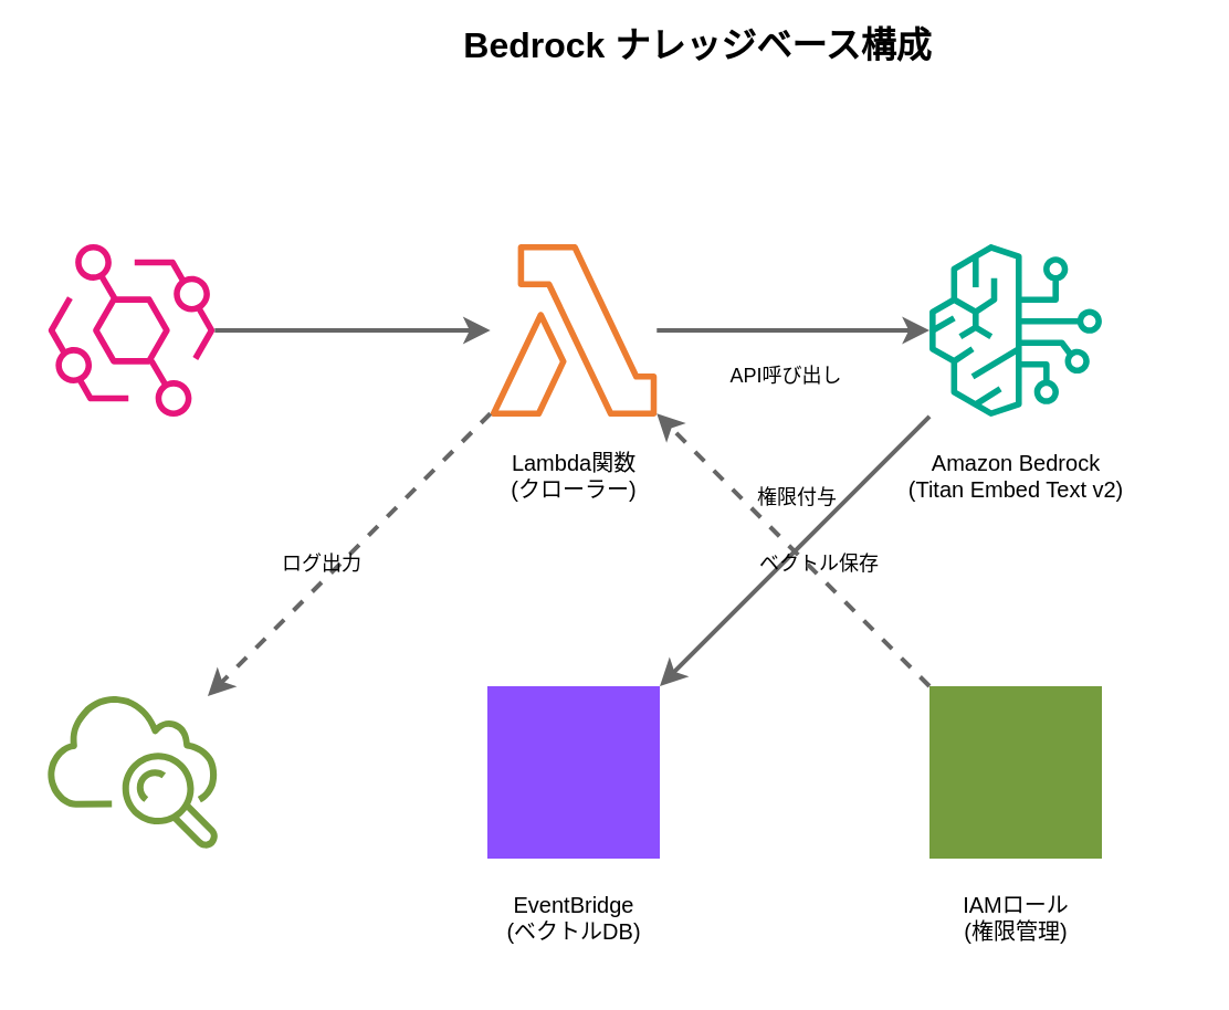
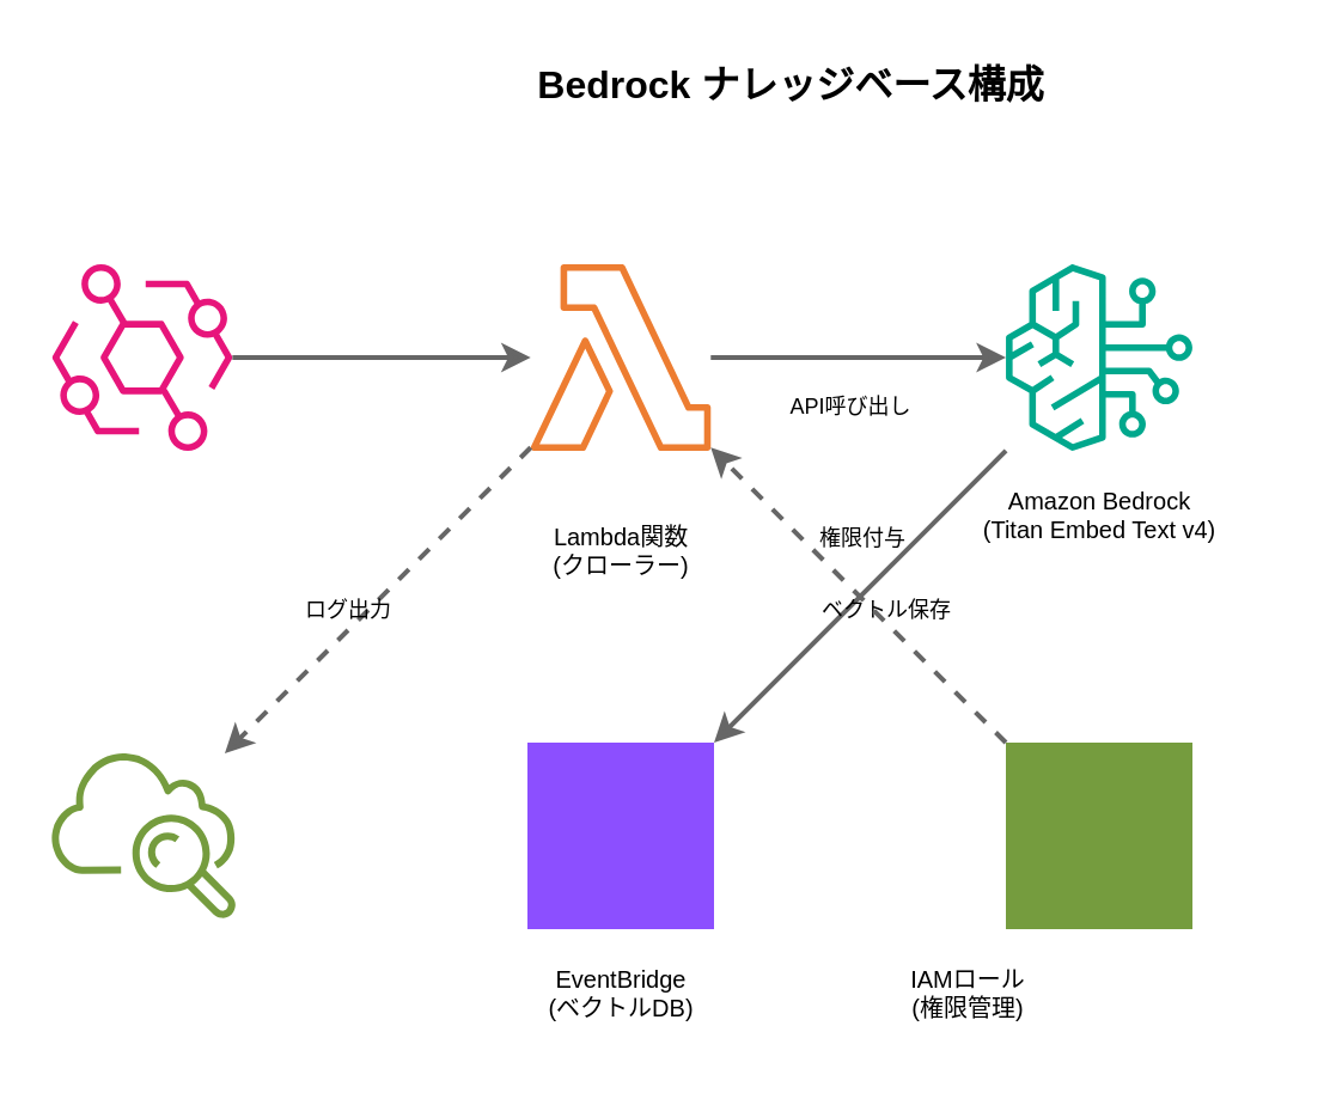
  <mxCell id="0" />
  <mxCell id="1" parent="0" />
- <mxCell id="2" value="Bedrock ナレッジベース構成" style="text;html=1;align=center;verticalAlign=middle;resizable=0;points=[];autosize=1;strokeColor=none;fillColor=none;fontStyle=1;fontSize=16;" vertex="1" parent="1"><mxGeometry x="205" y="5" width="220" height="30" as="geometry" /></mxCell>
+ <mxCell id="2" value="Bedrock ナレッジベース構成" style="text;html=1;align=center;verticalAlign=middle;resizable=0;points=[];autosize=1;strokeColor=none;fillColor=none;fontStyle=1;fontSize=16;" vertex="1" parent="1"><mxGeometry x="220" y="20" width="220" height="30" as="geometry" /></mxCell>
  <mxCell id="3" value="" style="sketch=0;outlineConnect=0;fontColor=#232F3E;gradientColor=none;fillColor=#E7157B;strokeColor=none;dashed=0;verticalLabelPosition=bottom;verticalAlign=top;align=center;html=1;fontSize=12;fontStyle=0;aspect=fixed;pointerEvents=1;shape=mxgraph.aws4.eventbridge;" vertex="1" parent="1"><mxGeometry x="20" y="110" width="78" height="78" as="geometry" /></mxCell>
  <mxCell id="4" value="" style="sketch=0;outlineConnect=0;fontColor=#232F3E;gradientColor=none;fillColor=#ED7D31;strokeColor=none;dashed=0;verticalLabelPosition=bottom;verticalAlign=top;align=center;html=1;fontSize=12;fontStyle=0;aspect=fixed;pointerEvents=1;shape=mxgraph.aws4.lambda;" vertex="1" parent="1"><mxGeometry x="220" y="110" width="78" height="78" as="geometry" /></mxCell>
- <mxCell id="5" value="Lambda関数&#10;(クローラー)" style="text;html=1;align=center;verticalAlign=middle;resizable=0;points=[];autosize=1;strokeColor=none;fillColor=none;fontSize=10;" vertex="1" parent="1"><mxGeometry x="209" y="195" width="100" height="40" as="geometry" /></mxCell>
+ <mxCell id="5" value="Lambda関数&#10;(クローラー)" style="text;html=1;align=center;verticalAlign=middle;resizable=0;points=[];autosize=1;strokeColor=none;fillColor=none;fontSize=10;" vertex="1" parent="1"><mxGeometry x="209" y="210" width="100" height="40" as="geometry" /></mxCell>
  <mxCell id="6" value="" style="sketch=0;outlineConnect=0;fontColor=#232F3E;gradientColor=none;fillColor=#01A88D;strokeColor=none;dashed=0;verticalLabelPosition=bottom;verticalAlign=top;align=center;html=1;fontSize=12;fontStyle=0;aspect=fixed;pointerEvents=1;shape=mxgraph.aws4.bedrock;" vertex="1" parent="1"><mxGeometry x="420" y="110" width="78" height="78" as="geometry" /></mxCell>
- <mxCell id="7" value="Amazon Bedrock&#10;(Titan Embed Text v2)" style="text;html=1;align=center;verticalAlign=middle;resizable=0;points=[];autosize=1;strokeColor=none;fillColor=none;fontSize=10;" vertex="1" parent="1"><mxGeometry x="384" y="195" width="150" height="40" as="geometry" /></mxCell>
+ <mxCell id="7" value="Amazon Bedrock&#10;(Titan Embed Text v4)" style="text;html=1;align=center;verticalAlign=middle;resizable=0;points=[];autosize=1;strokeColor=none;fillColor=none;fontSize=10;" vertex="1" parent="1"><mxGeometry x="384" y="195" width="150" height="40" as="geometry" /></mxCell>
  <mxCell id="8" value="" style="sketch=0;outlineConnect=0;fontColor=#232F3E;gradientColor=none;fillColor=#8C4FFF;strokeColor=none;dashed=0;verticalLabelPosition=bottom;verticalAlign=top;align=center;html=1;fontSize=12;fontStyle=0;aspect=fixed;pointerEvents=1;shape=mxgraph.aws4.opensearch_service;" vertex="1" parent="1"><mxGeometry x="220" y="310" width="78" height="78" as="geometry" /></mxCell>
  <mxCell id="9" value="EventBridge&#10;(ベクトルDB)" style="text;html=1;align=center;verticalAlign=middle;resizable=0;points=[];autosize=1;strokeColor=none;fillColor=none;fontSize=10;" vertex="1" parent="1"><mxGeometry x="204" y="395" width="110" height="40" as="geometry" /></mxCell>
  <mxCell id="10" value="" style="sketch=0;outlineConnect=0;fontColor=#232F3E;gradientColor=none;fillColor=#759C3E;strokeColor=none;dashed=0;verticalLabelPosition=bottom;verticalAlign=top;align=center;html=1;fontSize=12;fontStyle=0;aspect=fixed;pointerEvents=1;shape=mxgraph.aws4.cloudwatch;" vertex="1" parent="1"><mxGeometry x="20" y="310" width="78" height="78" as="geometry" /></mxCell>
  <mxCell id="11" value="" style="sketch=0;outlineConnect=0;fontColor=#232F3E;gradientColor=none;fillColor=#759C3E;strokeColor=none;dashed=0;verticalLabelPosition=bottom;verticalAlign=top;align=center;html=1;fontSize=12;fontStyle=0;aspect=fixed;pointerEvents=1;shape=mxgraph.aws4.iam_role;" vertex="1" parent="1"><mxGeometry x="420" y="310" width="78" height="78" as="geometry" /></mxCell>
- <mxCell id="12" value="IAMロール&#10;(権限管理)" style="text;html=1;align=center;verticalAlign=middle;resizable=0;points=[];autosize=1;strokeColor=none;fillColor=none;fontSize=10;" vertex="1" parent="1"><mxGeometry x="409" y="395" width="100" height="40" as="geometry" /></mxCell>
+ <mxCell id="12" value="IAMロール&#10;(権限管理)" style="text;html=1;align=center;verticalAlign=middle;resizable=0;points=[];autosize=1;strokeColor=none;fillColor=none;fontSize=10;" vertex="1" parent="1"><mxGeometry x="354" y="395" width="100" height="40" as="geometry" /></mxCell>
  <mxCell id="13" value="" style="endArrow=classic;html=1;rounded=0;strokeColor=#666666;strokeWidth=2;" edge="1" parent="1" source="3" target="4"><mxGeometry width="50" height="50" relative="1" as="geometry"><mxPoint x="120" y="160" as="sourcePoint" /><mxPoint x="170" y="110" as="targetPoint" /></mxGeometry></mxCell>
  <mxCell id="14" value="" style="endArrow=classic;html=1;rounded=0;strokeColor=#666666;strokeWidth=2;" edge="1" parent="1" source="4" target="6"><mxGeometry width="50" height="50" relative="1" as="geometry"><mxPoint x="320" y="160" as="sourcePoint" /><mxPoint x="370" y="110" as="targetPoint" /></mxGeometry></mxCell>
  <mxCell id="15" value="API呼び出し" style="text;html=1;align=center;verticalAlign=middle;resizable=0;points=[];autosize=1;strokeColor=none;fillColor=none;fontSize=9;" vertex="1" parent="1"><mxGeometry x="315" y="155" width="80" height="30" as="geometry" /></mxCell>
  <mxCell id="16" value="" style="endArrow=classic;html=1;rounded=0;strokeColor=#666666;strokeWidth=2;" edge="1" parent="1" source="6" target="8"><mxGeometry width="50" height="50" relative="1" as="geometry"><mxPoint x="370" y="210" as="sourcePoint" /><mxPoint x="320" y="260" as="targetPoint" /></mxGeometry></mxCell>
  <mxCell id="17" value="ベクトル保存" style="text;html=1;align=center;verticalAlign=middle;resizable=0;points=[];autosize=1;strokeColor=none;fillColor=none;fontSize=9;" vertex="1" parent="1"><mxGeometry x="330" y="240" width="80" height="30" as="geometry" /></mxCell>
  <mxCell id="18" value="" style="endArrow=classic;html=1;rounded=0;strokeColor=#666666;strokeWidth=2;dashed=1;" edge="1" parent="1" source="4" target="10"><mxGeometry width="50" height="50" relative="1" as="geometry"><mxPoint x="170" y="210" as="sourcePoint" /><mxPoint x="120" y="260" as="targetPoint" /></mxGeometry></mxCell>
  <mxCell id="19" value="ログ出力" style="text;html=1;align=center;verticalAlign=middle;resizable=0;points=[];autosize=1;strokeColor=none;fillColor=none;fontSize=9;" vertex="1" parent="1"><mxGeometry x="110" y="240" width="70" height="30" as="geometry" /></mxCell>
  <mxCell id="20" value="" style="endArrow=classic;html=1;rounded=0;strokeColor=#666666;strokeWidth=2;dashed=1;" edge="1" parent="1" source="11" target="4"><mxGeometry width="50" height="50" relative="1" as="geometry"><mxPoint x="370" y="290" as="sourcePoint" /><mxPoint x="320" y="210" as="targetPoint" /></mxGeometry></mxCell>
  <mxCell id="21" value="権限付与" style="text;html=1;align=center;verticalAlign=middle;resizable=0;points=[];autosize=1;strokeColor=none;fillColor=none;fontSize=9;" vertex="1" parent="1"><mxGeometry x="330" y="210" width="60" height="30" as="geometry" /></mxCell>
